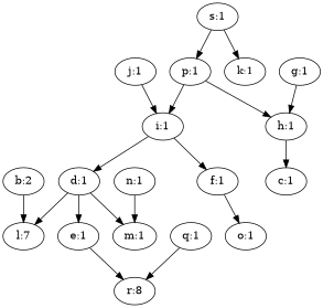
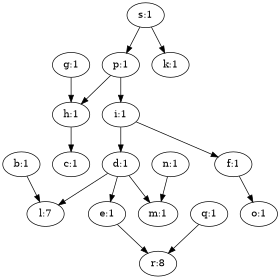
  digraph {
-   n1 [label="b:2"]
+   n1 [label="b:1"]
    n2 [label="l:7"]
    n3 [label="c:1"]
    n4 [label="d:1"]
    n5 [label="e:1"]
    n6 [label="m:1"]
    n7 [label="r:8"]
    n8 [label="f:1"]
    n9 [label="o:1"]
    n10 [label="g:1"]
    n11 [label="h:1"]
    n12 [label="i:1"]
-   n13 [label="j:1"]
    n14 [label="k:1"]
    n15 [label="n:1"]
    n16 [label="p:1"]
    n17 [label="q:1"]
    n18 [label="s:1"]
    n1 -> n2
    n4 -> n2
    n4 -> n5
    n4 -> n6
    n5 -> n7
    n8 -> n9
    n10 -> n11
    n11 -> n3
    n12 -> n4
    n12 -> n8
-   n13 -> n12
    n15 -> n6
    n16 -> n11
    n16 -> n12
    n17 -> n7
    n18 -> n14
    n18 -> n16
  }
